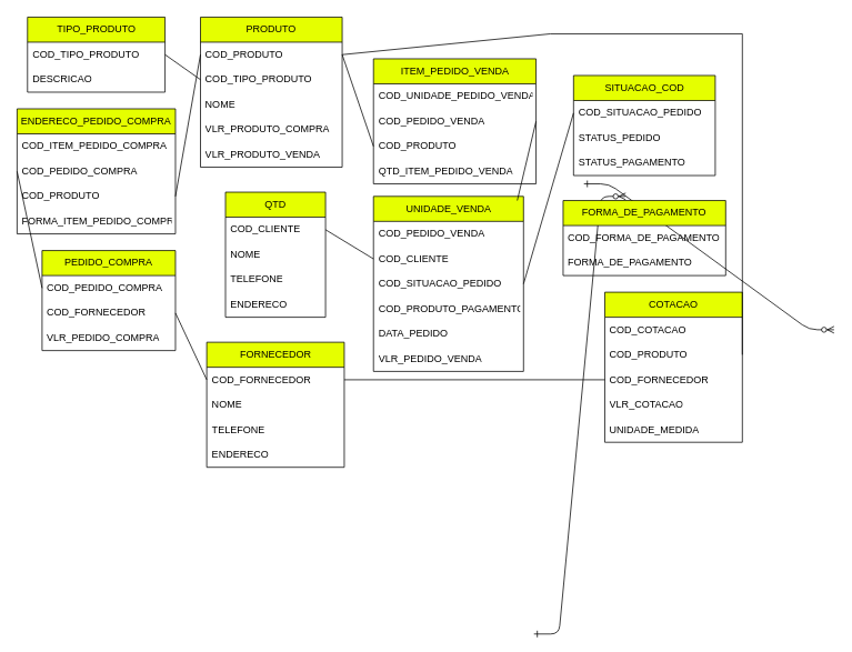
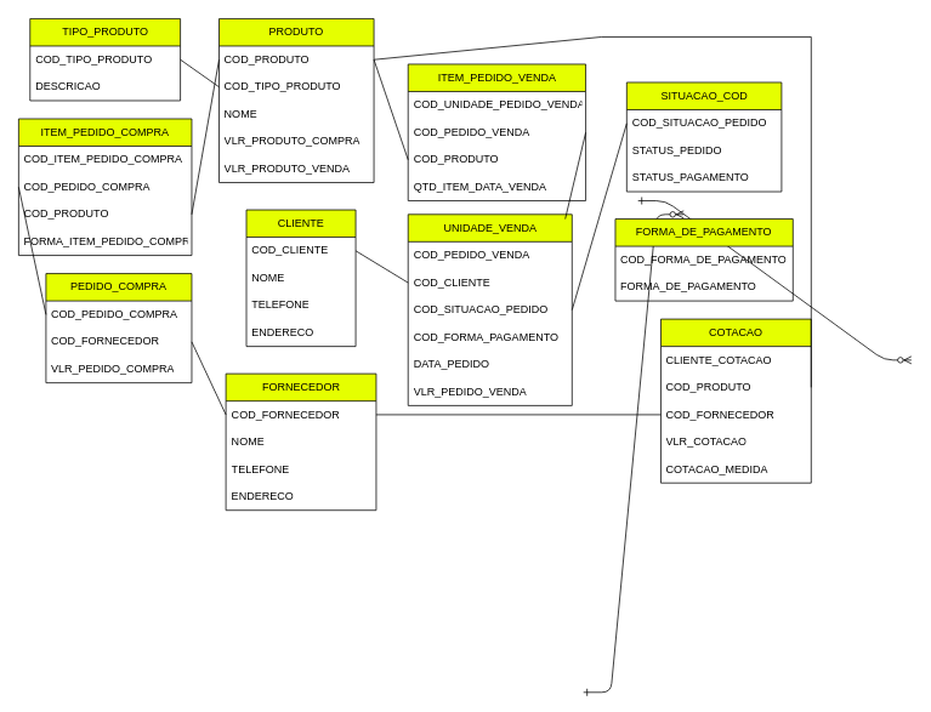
  <mxCell id="0" />
  <mxCell id="1" parent="0" />
  <mxCell id="2" value="" style="edgeStyle=entityRelationEdgeStyle;endArrow=ERzeroToMany;startArrow=ERone;endFill=1;startFill=0;" edge="1" parent="1"><mxGeometry width="100" height="100" relative="1" as="geometry"><mxPoint x="640" y="760" as="sourcePoint" /><mxPoint x="750" y="235" as="targetPoint" /></mxGeometry></mxCell>
  <mxCell id="3" value="" style="edgeStyle=entityRelationEdgeStyle;endArrow=ERzeroToMany;startArrow=ERone;endFill=1;startFill=0;" edge="1" parent="1"><mxGeometry width="100" height="100" relative="1" as="geometry"><mxPoint x="700" y="220" as="sourcePoint" /><mxPoint x="1000" y="395" as="targetPoint" /></mxGeometry></mxCell>
  <mxCell id="4" value="UNIDADE_VENDA" style="swimlane;fontStyle=0;childLayout=stackLayout;horizontal=1;startSize=30;horizontalStack=0;resizeParent=1;resizeParentMax=0;resizeLast=0;collapsible=1;marginBottom=0;whiteSpace=wrap;html=1;fillColor=#E5FF00;" vertex="1" parent="1"><mxGeometry x="447.5" y="235" width="180" height="210" as="geometry" /></mxCell>
  <mxCell id="5" value="COD_PEDIDO_VENDA" style="text;strokeColor=none;fillColor=none;align=left;verticalAlign=middle;spacingLeft=4;spacingRight=4;overflow=hidden;points=[[0,0.5],[1,0.5]];portConstraint=eastwest;rotatable=0;whiteSpace=wrap;html=1;" vertex="1" parent="4"><mxGeometry y="30" width="180" height="30" as="geometry" /></mxCell>
  <mxCell id="6" value="COD_CLIENTE" style="text;strokeColor=none;fillColor=none;align=left;verticalAlign=middle;spacingLeft=4;spacingRight=4;overflow=hidden;points=[[0,0.5],[1,0.5]];portConstraint=eastwest;rotatable=0;whiteSpace=wrap;html=1;" vertex="1" parent="4"><mxGeometry y="60" width="180" height="30" as="geometry" /></mxCell>
  <mxCell id="7" value="&lt;font style=&quot;vertical-align: inherit;&quot;&gt;&lt;font style=&quot;vertical-align: inherit;&quot;&gt;COD_SITUACAO_PEDIDO&lt;/font&gt;&lt;/font&gt;" style="text;strokeColor=none;fillColor=none;align=left;verticalAlign=middle;spacingLeft=4;spacingRight=4;overflow=hidden;points=[[0,0.5],[1,0.5]];portConstraint=eastwest;rotatable=0;whiteSpace=wrap;html=1;" vertex="1" parent="4"><mxGeometry y="90" width="180" height="30" as="geometry" /></mxCell>
- <mxCell id="8" value="COD_PRODUTO_PAGAMENTO" style="text;strokeColor=none;fillColor=none;align=left;verticalAlign=middle;spacingLeft=4;spacingRight=4;overflow=hidden;points=[[0,0.5],[1,0.5]];portConstraint=eastwest;rotatable=0;whiteSpace=wrap;html=1;" vertex="1" parent="4"><mxGeometry y="120" width="180" height="30" as="geometry" /></mxCell>
+ <mxCell id="8" value="COD_FORMA_PAGAMENTO" style="text;strokeColor=none;fillColor=none;align=left;verticalAlign=middle;spacingLeft=4;spacingRight=4;overflow=hidden;points=[[0,0.5],[1,0.5]];portConstraint=eastwest;rotatable=0;whiteSpace=wrap;html=1;" vertex="1" parent="4"><mxGeometry y="120" width="180" height="30" as="geometry" /></mxCell>
  <mxCell id="9" value="DATA_PEDIDO" style="text;strokeColor=none;fillColor=none;align=left;verticalAlign=middle;spacingLeft=4;spacingRight=4;overflow=hidden;points=[[0,0.5],[1,0.5]];portConstraint=eastwest;rotatable=0;whiteSpace=wrap;html=1;" vertex="1" parent="4"><mxGeometry y="150" width="180" height="30" as="geometry" /></mxCell>
  <mxCell id="10" value="VLR_PEDIDO_VENDA" style="text;strokeColor=none;fillColor=none;align=left;verticalAlign=middle;spacingLeft=4;spacingRight=4;overflow=hidden;points=[[0,0.5],[1,0.5]];portConstraint=eastwest;rotatable=0;whiteSpace=wrap;html=1;" vertex="1" parent="4"><mxGeometry y="180" width="180" height="30" as="geometry" /></mxCell>
- <mxCell id="11" value="QTD" style="swimlane;fontStyle=0;childLayout=stackLayout;horizontal=1;startSize=30;horizontalStack=0;resizeParent=1;resizeParentMax=0;resizeLast=0;collapsible=1;marginBottom=0;whiteSpace=wrap;html=1;fillColor=#E5FF00;" vertex="1" parent="1"><mxGeometry x="270" y="230" width="120" height="150" as="geometry" /></mxCell>
+ <mxCell id="11" value="CLIENTE" style="swimlane;fontStyle=0;childLayout=stackLayout;horizontal=1;startSize=30;horizontalStack=0;resizeParent=1;resizeParentMax=0;resizeLast=0;collapsible=1;marginBottom=0;whiteSpace=wrap;html=1;fillColor=#E5FF00;" vertex="1" parent="1"><mxGeometry x="270" y="230" width="120" height="150" as="geometry" /></mxCell>
  <mxCell id="12" value="COD_CLIENTE" style="text;strokeColor=none;fillColor=none;align=left;verticalAlign=middle;spacingLeft=4;spacingRight=4;overflow=hidden;points=[[0,0.5],[1,0.5]];portConstraint=eastwest;rotatable=0;whiteSpace=wrap;html=1;" vertex="1" parent="11"><mxGeometry y="30" width="120" height="30" as="geometry" /></mxCell>
  <mxCell id="13" value="NOME" style="text;strokeColor=none;fillColor=none;align=left;verticalAlign=middle;spacingLeft=4;spacingRight=4;overflow=hidden;points=[[0,0.5],[1,0.5]];portConstraint=eastwest;rotatable=0;whiteSpace=wrap;html=1;" vertex="1" parent="11"><mxGeometry y="60" width="120" height="30" as="geometry" /></mxCell>
  <mxCell id="14" value="TELEFONE" style="text;strokeColor=none;fillColor=none;align=left;verticalAlign=middle;spacingLeft=4;spacingRight=4;overflow=hidden;points=[[0,0.5],[1,0.5]];portConstraint=eastwest;rotatable=0;whiteSpace=wrap;html=1;" vertex="1" parent="11"><mxGeometry y="90" width="120" height="30" as="geometry" /></mxCell>
  <mxCell id="15" value="ENDERECO" style="text;strokeColor=none;fillColor=none;align=left;verticalAlign=middle;spacingLeft=4;spacingRight=4;overflow=hidden;points=[[0,0.5],[1,0.5]];portConstraint=eastwest;rotatable=0;whiteSpace=wrap;html=1;" vertex="1" parent="11"><mxGeometry y="120" width="120" height="30" as="geometry" /></mxCell>
  <mxCell id="16" value="" style="endArrow=none;html=1;rounded=0;entryX=0;entryY=0.5;entryDx=0;entryDy=0;exitX=1;exitY=0.5;exitDx=0;exitDy=0;" edge="1" parent="1" source="12" target="6"><mxGeometry width="50" height="50" relative="1" as="geometry"><mxPoint x="680" y="380" as="sourcePoint" /><mxPoint x="730" y="330" as="targetPoint" /></mxGeometry></mxCell>
  <mxCell id="17" value="SITUACAO_COD" style="swimlane;fontStyle=0;childLayout=stackLayout;horizontal=1;startSize=30;horizontalStack=0;resizeParent=1;resizeParentMax=0;resizeLast=0;collapsible=1;marginBottom=0;whiteSpace=wrap;html=1;fillColor=#E5FF00;" vertex="1" parent="1"><mxGeometry x="687.5" y="90" width="170" height="120" as="geometry" /></mxCell>
  <mxCell id="18" value="COD_SITUACAO_PEDIDO" style="text;strokeColor=none;fillColor=none;align=left;verticalAlign=middle;spacingLeft=4;spacingRight=4;overflow=hidden;points=[[0,0.5],[1,0.5]];portConstraint=eastwest;rotatable=0;whiteSpace=wrap;html=1;" vertex="1" parent="17"><mxGeometry y="30" width="170" height="30" as="geometry" /></mxCell>
  <mxCell id="19" value="STATUS_PEDIDO" style="text;strokeColor=none;fillColor=none;align=left;verticalAlign=middle;spacingLeft=4;spacingRight=4;overflow=hidden;points=[[0,0.5],[1,0.5]];portConstraint=eastwest;rotatable=0;whiteSpace=wrap;html=1;" vertex="1" parent="17"><mxGeometry y="60" width="170" height="30" as="geometry" /></mxCell>
  <mxCell id="20" value="STATUS_PAGAMENTO" style="text;strokeColor=none;fillColor=none;align=left;verticalAlign=middle;spacingLeft=4;spacingRight=4;overflow=hidden;points=[[0,0.5],[1,0.5]];portConstraint=eastwest;rotatable=0;whiteSpace=wrap;html=1;" vertex="1" parent="17"><mxGeometry y="90" width="170" height="30" as="geometry" /></mxCell>
  <mxCell id="21" value="" style="endArrow=none;html=1;rounded=0;entryX=1;entryY=0.5;entryDx=0;entryDy=0;exitX=0;exitY=0.5;exitDx=0;exitDy=0;" edge="1" parent="1" source="18" target="7"><mxGeometry width="50" height="50" relative="1" as="geometry"><mxPoint x="430" y="245" as="sourcePoint" /><mxPoint x="450" y="275" as="targetPoint" /></mxGeometry></mxCell>
  <mxCell id="22" value="FORMA_DE_PAGAMENTO" style="swimlane;fontStyle=0;childLayout=stackLayout;horizontal=1;startSize=30;horizontalStack=0;resizeParent=1;resizeParentMax=0;resizeLast=0;collapsible=1;marginBottom=0;whiteSpace=wrap;html=1;fillColor=#E5FF00;" vertex="1" parent="1"><mxGeometry x="675" y="240" width="195" height="90" as="geometry" /></mxCell>
  <mxCell id="23" value="COD_FORMA_DE_PAGAMENTO" style="text;strokeColor=none;fillColor=none;align=left;verticalAlign=middle;spacingLeft=4;spacingRight=4;overflow=hidden;points=[[0,0.5],[1,0.5]];portConstraint=eastwest;rotatable=0;whiteSpace=wrap;html=1;" vertex="1" parent="22"><mxGeometry y="30" width="195" height="30" as="geometry" /></mxCell>
  <mxCell id="24" value="FORMA_DE_PAGAMENTO" style="text;strokeColor=none;fillColor=none;align=left;verticalAlign=middle;spacingLeft=4;spacingRight=4;overflow=hidden;points=[[0,0.5],[1,0.5]];portConstraint=eastwest;rotatable=0;whiteSpace=wrap;html=1;" vertex="1" parent="22"><mxGeometry y="60" width="195" height="30" as="geometry" /></mxCell>
  <mxCell id="25" value="PRODUTO" style="swimlane;fontStyle=0;childLayout=stackLayout;horizontal=1;startSize=30;horizontalStack=0;resizeParent=1;resizeParentMax=0;resizeLast=0;collapsible=1;marginBottom=0;whiteSpace=wrap;html=1;fillColor=#E5FF00;" vertex="1" parent="1"><mxGeometry x="240" y="20" width="170" height="180" as="geometry" /></mxCell>
  <mxCell id="26" value="COD_PRODUTO" style="text;strokeColor=none;fillColor=none;align=left;verticalAlign=middle;spacingLeft=4;spacingRight=4;overflow=hidden;points=[[0,0.5],[1,0.5]];portConstraint=eastwest;rotatable=0;whiteSpace=wrap;html=1;" vertex="1" parent="25"><mxGeometry y="30" width="170" height="30" as="geometry" /></mxCell>
  <mxCell id="27" value="COD_TIPO_PRODUTO" style="text;strokeColor=none;fillColor=none;align=left;verticalAlign=middle;spacingLeft=4;spacingRight=4;overflow=hidden;points=[[0,0.5],[1,0.5]];portConstraint=eastwest;rotatable=0;whiteSpace=wrap;html=1;" vertex="1" parent="25"><mxGeometry y="60" width="170" height="30" as="geometry" /></mxCell>
  <mxCell id="28" value="NOME" style="text;strokeColor=none;fillColor=none;align=left;verticalAlign=middle;spacingLeft=4;spacingRight=4;overflow=hidden;points=[[0,0.5],[1,0.5]];portConstraint=eastwest;rotatable=0;whiteSpace=wrap;html=1;" vertex="1" parent="25"><mxGeometry y="90" width="170" height="30" as="geometry" /></mxCell>
  <mxCell id="29" value="VLR_PRODUTO_COMPRA" style="text;strokeColor=none;fillColor=none;align=left;verticalAlign=middle;spacingLeft=4;spacingRight=4;overflow=hidden;points=[[0,0.5],[1,0.5]];portConstraint=eastwest;rotatable=0;whiteSpace=wrap;html=1;" vertex="1" parent="25"><mxGeometry y="120" width="170" height="30" as="geometry" /></mxCell>
  <mxCell id="30" value="VLR_PRODUTO_VENDA" style="text;strokeColor=none;fillColor=none;align=left;verticalAlign=middle;spacingLeft=4;spacingRight=4;overflow=hidden;points=[[0,0.5],[1,0.5]];portConstraint=eastwest;rotatable=0;whiteSpace=wrap;html=1;" vertex="1" parent="25"><mxGeometry y="150" width="170" height="30" as="geometry" /></mxCell>
  <mxCell id="31" value="ITEM_PEDIDO_VENDA" style="swimlane;fontStyle=0;childLayout=stackLayout;horizontal=1;startSize=30;horizontalStack=0;resizeParent=1;resizeParentMax=0;resizeLast=0;collapsible=1;marginBottom=0;whiteSpace=wrap;html=1;fillColor=#E5FF00;" vertex="1" parent="1"><mxGeometry x="447.5" y="70" width="195" height="150" as="geometry" /></mxCell>
  <mxCell id="32" value="COD_UNIDADE_PEDIDO_VENDA" style="text;strokeColor=none;fillColor=none;align=left;verticalAlign=middle;spacingLeft=4;spacingRight=4;overflow=hidden;points=[[0,0.5],[1,0.5]];portConstraint=eastwest;rotatable=0;whiteSpace=wrap;html=1;" vertex="1" parent="31"><mxGeometry y="30" width="195" height="30" as="geometry" /></mxCell>
  <mxCell id="33" value="COD_PEDIDO_VENDA" style="text;strokeColor=none;fillColor=none;align=left;verticalAlign=middle;spacingLeft=4;spacingRight=4;overflow=hidden;points=[[0,0.5],[1,0.5]];portConstraint=eastwest;rotatable=0;whiteSpace=wrap;html=1;" vertex="1" parent="31"><mxGeometry y="60" width="195" height="30" as="geometry" /></mxCell>
  <mxCell id="34" value="COD_PRODUTO" style="text;strokeColor=none;fillColor=none;align=left;verticalAlign=middle;spacingLeft=4;spacingRight=4;overflow=hidden;points=[[0,0.5],[1,0.5]];portConstraint=eastwest;rotatable=0;whiteSpace=wrap;html=1;" vertex="1" parent="31"><mxGeometry y="90" width="195" height="30" as="geometry" /></mxCell>
- <mxCell id="35" value="QTD_ITEM_PEDIDO_VENDA" style="text;strokeColor=none;fillColor=none;align=left;verticalAlign=middle;spacingLeft=4;spacingRight=4;overflow=hidden;points=[[0,0.5],[1,0.5]];portConstraint=eastwest;rotatable=0;whiteSpace=wrap;html=1;" vertex="1" parent="31"><mxGeometry y="120" width="195" height="30" as="geometry" /></mxCell>
+ <mxCell id="35" value="QTD_ITEM_DATA_VENDA" style="text;strokeColor=none;fillColor=none;align=left;verticalAlign=middle;spacingLeft=4;spacingRight=4;overflow=hidden;points=[[0,0.5],[1,0.5]];portConstraint=eastwest;rotatable=0;whiteSpace=wrap;html=1;" vertex="1" parent="31"><mxGeometry y="120" width="195" height="30" as="geometry" /></mxCell>
  <mxCell id="36" value="FORNECEDOR" style="swimlane;fontStyle=0;childLayout=stackLayout;horizontal=1;startSize=30;horizontalStack=0;resizeParent=1;resizeParentMax=0;resizeLast=0;collapsible=1;marginBottom=0;whiteSpace=wrap;html=1;fillColor=#E5FF00;" vertex="1" parent="1"><mxGeometry x="247.5" y="410" width="165" height="150" as="geometry" /></mxCell>
  <mxCell id="37" value="COD_FORNECEDOR" style="text;strokeColor=none;fillColor=none;align=left;verticalAlign=middle;spacingLeft=4;spacingRight=4;overflow=hidden;points=[[0,0.5],[1,0.5]];portConstraint=eastwest;rotatable=0;whiteSpace=wrap;html=1;" vertex="1" parent="36"><mxGeometry y="30" width="165" height="30" as="geometry" /></mxCell>
  <mxCell id="38" value="NOME" style="text;strokeColor=none;fillColor=none;align=left;verticalAlign=middle;spacingLeft=4;spacingRight=4;overflow=hidden;points=[[0,0.5],[1,0.5]];portConstraint=eastwest;rotatable=0;whiteSpace=wrap;html=1;" vertex="1" parent="36"><mxGeometry y="60" width="165" height="30" as="geometry" /></mxCell>
  <mxCell id="39" value="TELEFONE" style="text;strokeColor=none;fillColor=none;align=left;verticalAlign=middle;spacingLeft=4;spacingRight=4;overflow=hidden;points=[[0,0.5],[1,0.5]];portConstraint=eastwest;rotatable=0;whiteSpace=wrap;html=1;" vertex="1" parent="36"><mxGeometry y="90" width="165" height="30" as="geometry" /></mxCell>
  <mxCell id="40" value="ENDERECO" style="text;strokeColor=none;fillColor=none;align=left;verticalAlign=middle;spacingLeft=4;spacingRight=4;overflow=hidden;points=[[0,0.5],[1,0.5]];portConstraint=eastwest;rotatable=0;whiteSpace=wrap;html=1;" vertex="1" parent="36"><mxGeometry y="120" width="165" height="30" as="geometry" /></mxCell>
  <mxCell id="41" value="" style="endArrow=none;html=1;rounded=0;entryX=0;entryY=0.5;entryDx=0;entryDy=0;exitX=1;exitY=0.5;exitDx=0;exitDy=0;" edge="1" parent="1" source="26" target="34"><mxGeometry width="50" height="50" relative="1" as="geometry"><mxPoint x="420" y="410" as="sourcePoint" /><mxPoint x="450" y="275" as="targetPoint" /></mxGeometry></mxCell>
  <mxCell id="42" value="" style="endArrow=none;html=1;rounded=0;entryX=1;entryY=0.5;entryDx=0;entryDy=0;" edge="1" parent="1" target="33"><mxGeometry width="50" height="50" relative="1" as="geometry"><mxPoint x="620" y="240" as="sourcePoint" /><mxPoint x="450" y="275" as="targetPoint" /></mxGeometry></mxCell>
  <mxCell id="43" value="PEDIDO_COMPRA" style="swimlane;fontStyle=0;childLayout=stackLayout;horizontal=1;startSize=30;horizontalStack=0;resizeParent=1;resizeParentMax=0;resizeLast=0;collapsible=1;marginBottom=0;whiteSpace=wrap;html=1;fillColor=#E5FF00;" vertex="1" parent="1"><mxGeometry x="50" y="300" width="160" height="120" as="geometry" /></mxCell>
  <mxCell id="44" value="COD_PEDIDO_COMPRA" style="text;strokeColor=none;fillColor=none;align=left;verticalAlign=middle;spacingLeft=4;spacingRight=4;overflow=hidden;points=[[0,0.5],[1,0.5]];portConstraint=eastwest;rotatable=0;whiteSpace=wrap;html=1;" vertex="1" parent="43"><mxGeometry y="30" width="160" height="30" as="geometry" /></mxCell>
  <mxCell id="45" value="COD_FORNECEDOR" style="text;strokeColor=none;fillColor=none;align=left;verticalAlign=middle;spacingLeft=4;spacingRight=4;overflow=hidden;points=[[0,0.5],[1,0.5]];portConstraint=eastwest;rotatable=0;whiteSpace=wrap;html=1;" vertex="1" parent="43"><mxGeometry y="60" width="160" height="30" as="geometry" /></mxCell>
  <mxCell id="46" value="VLR_PEDIDO_COMPRA" style="text;strokeColor=none;fillColor=none;align=left;verticalAlign=middle;spacingLeft=4;spacingRight=4;overflow=hidden;points=[[0,0.5],[1,0.5]];portConstraint=eastwest;rotatable=0;whiteSpace=wrap;html=1;" vertex="1" parent="43"><mxGeometry y="90" width="160" height="30" as="geometry" /></mxCell>
- <mxCell id="47" value="ENDERECO_PEDIDO_COMPRA" style="swimlane;fontStyle=0;childLayout=stackLayout;horizontal=1;startSize=30;horizontalStack=0;resizeParent=1;resizeParentMax=0;resizeLast=0;collapsible=1;marginBottom=0;whiteSpace=wrap;html=1;fillColor=#E5FF00;" vertex="1" parent="1"><mxGeometry x="20" y="130" width="190" height="150" as="geometry" /></mxCell>
+ <mxCell id="47" value="ITEM_PEDIDO_COMPRA" style="swimlane;fontStyle=0;childLayout=stackLayout;horizontal=1;startSize=30;horizontalStack=0;resizeParent=1;resizeParentMax=0;resizeLast=0;collapsible=1;marginBottom=0;whiteSpace=wrap;html=1;fillColor=#E5FF00;" vertex="1" parent="1"><mxGeometry x="20" y="130" width="190" height="150" as="geometry" /></mxCell>
  <mxCell id="48" value="COD_ITEM_PEDIDO_COMPRA" style="text;strokeColor=none;fillColor=none;align=left;verticalAlign=middle;spacingLeft=4;spacingRight=4;overflow=hidden;points=[[0,0.5],[1,0.5]];portConstraint=eastwest;rotatable=0;whiteSpace=wrap;html=1;" vertex="1" parent="47"><mxGeometry y="30" width="190" height="30" as="geometry" /></mxCell>
  <mxCell id="49" value="COD_PEDIDO_COMPRA" style="text;strokeColor=none;fillColor=none;align=left;verticalAlign=middle;spacingLeft=4;spacingRight=4;overflow=hidden;points=[[0,0.5],[1,0.5]];portConstraint=eastwest;rotatable=0;whiteSpace=wrap;html=1;" vertex="1" parent="47"><mxGeometry y="60" width="190" height="30" as="geometry" /></mxCell>
  <mxCell id="50" value="COD_PRODUTO" style="text;strokeColor=none;fillColor=none;align=left;verticalAlign=middle;spacingLeft=4;spacingRight=4;overflow=hidden;points=[[0,0.5],[1,0.5]];portConstraint=eastwest;rotatable=0;whiteSpace=wrap;html=1;" vertex="1" parent="47"><mxGeometry y="90" width="190" height="30" as="geometry" /></mxCell>
  <mxCell id="51" value="FORMA_ITEM_PEDIDO_COMPRA" style="text;strokeColor=none;fillColor=none;align=left;verticalAlign=middle;spacingLeft=4;spacingRight=4;overflow=hidden;points=[[0,0.5],[1,0.5]];portConstraint=eastwest;rotatable=0;whiteSpace=wrap;html=1;" vertex="1" parent="47"><mxGeometry y="120" width="190" height="30" as="geometry" /></mxCell>
  <mxCell id="52" value="" style="endArrow=none;html=1;rounded=0;entryX=1;entryY=0.5;entryDx=0;entryDy=0;exitX=0;exitY=0.5;exitDx=0;exitDy=0;" edge="1" parent="1" source="37" target="45"><mxGeometry width="50" height="50" relative="1" as="geometry"><mxPoint x="680" y="320" as="sourcePoint" /><mxPoint x="730" y="270" as="targetPoint" /></mxGeometry></mxCell>
  <mxCell id="53" value="" style="endArrow=none;html=1;rounded=0;entryX=0;entryY=0.5;entryDx=0;entryDy=0;exitX=0;exitY=0.5;exitDx=0;exitDy=0;" edge="1" parent="1" source="44" target="49"><mxGeometry width="50" height="50" relative="1" as="geometry"><mxPoint x="243" y="505" as="sourcePoint" /><mxPoint x="260" y="435" as="targetPoint" /></mxGeometry></mxCell>
  <mxCell id="54" value="" style="endArrow=none;html=1;rounded=0;entryX=0;entryY=0.5;entryDx=0;entryDy=0;exitX=1;exitY=0.5;exitDx=0;exitDy=0;" edge="1" parent="1" source="50" target="26"><mxGeometry width="50" height="50" relative="1" as="geometry"><mxPoint x="260" y="405" as="sourcePoint" /><mxPoint x="230" y="315" as="targetPoint" /></mxGeometry></mxCell>
  <mxCell id="55" value="TIPO_PRODUTO" style="swimlane;fontStyle=0;childLayout=stackLayout;horizontal=1;startSize=30;horizontalStack=0;resizeParent=1;resizeParentMax=0;resizeLast=0;collapsible=1;marginBottom=0;whiteSpace=wrap;html=1;fillColor=#E5FF00;" vertex="1" parent="1"><mxGeometry x="32.5" y="20" width="165" height="90" as="geometry" /></mxCell>
  <mxCell id="56" value="COD_TIPO_PRODUTO" style="text;strokeColor=none;fillColor=none;align=left;verticalAlign=middle;spacingLeft=4;spacingRight=4;overflow=hidden;points=[[0,0.5],[1,0.5]];portConstraint=eastwest;rotatable=0;whiteSpace=wrap;html=1;" vertex="1" parent="55"><mxGeometry y="30" width="165" height="30" as="geometry" /></mxCell>
  <mxCell id="57" value="DESCRICAO" style="text;strokeColor=none;fillColor=none;align=left;verticalAlign=middle;spacingLeft=4;spacingRight=4;overflow=hidden;points=[[0,0.5],[1,0.5]];portConstraint=eastwest;rotatable=0;whiteSpace=wrap;html=1;" vertex="1" parent="55"><mxGeometry y="60" width="165" height="30" as="geometry" /></mxCell>
  <mxCell id="58" value="COTACAO" style="swimlane;fontStyle=0;childLayout=stackLayout;horizontal=1;startSize=30;horizontalStack=0;resizeParent=1;resizeParentMax=0;resizeLast=0;collapsible=1;marginBottom=0;whiteSpace=wrap;html=1;fillColor=#E5FF00;" vertex="1" parent="1"><mxGeometry x="725" y="350" width="165" height="180" as="geometry" /></mxCell>
- <mxCell id="59" value="COD_COTACAO" style="text;strokeColor=none;fillColor=none;align=left;verticalAlign=middle;spacingLeft=4;spacingRight=4;overflow=hidden;points=[[0,0.5],[1,0.5]];portConstraint=eastwest;rotatable=0;whiteSpace=wrap;html=1;" vertex="1" parent="58"><mxGeometry y="30" width="165" height="30" as="geometry" /></mxCell>
+ <mxCell id="59" value="CLIENTE_COTACAO" style="text;strokeColor=none;fillColor=none;align=left;verticalAlign=middle;spacingLeft=4;spacingRight=4;overflow=hidden;points=[[0,0.5],[1,0.5]];portConstraint=eastwest;rotatable=0;whiteSpace=wrap;html=1;" vertex="1" parent="58"><mxGeometry y="30" width="165" height="30" as="geometry" /></mxCell>
  <mxCell id="60" value="COD_PRODUTO" style="text;strokeColor=none;fillColor=none;align=left;verticalAlign=middle;spacingLeft=4;spacingRight=4;overflow=hidden;points=[[0,0.5],[1,0.5]];portConstraint=eastwest;rotatable=0;whiteSpace=wrap;html=1;" vertex="1" parent="58"><mxGeometry y="60" width="165" height="30" as="geometry" /></mxCell>
  <mxCell id="61" value="COD_FORNECEDOR" style="text;strokeColor=none;fillColor=none;align=left;verticalAlign=middle;spacingLeft=4;spacingRight=4;overflow=hidden;points=[[0,0.5],[1,0.5]];portConstraint=eastwest;rotatable=0;whiteSpace=wrap;html=1;" vertex="1" parent="58"><mxGeometry y="90" width="165" height="30" as="geometry" /></mxCell>
  <mxCell id="62" value="VLR_COTACAO" style="text;strokeColor=none;fillColor=none;align=left;verticalAlign=middle;spacingLeft=4;spacingRight=4;overflow=hidden;points=[[0,0.5],[1,0.5]];portConstraint=eastwest;rotatable=0;whiteSpace=wrap;html=1;" vertex="1" parent="58"><mxGeometry y="120" width="165" height="30" as="geometry" /></mxCell>
- <mxCell id="63" value="UNIDADE_MEDIDA" style="text;strokeColor=none;fillColor=none;align=left;verticalAlign=middle;spacingLeft=4;spacingRight=4;overflow=hidden;points=[[0,0.5],[1,0.5]];portConstraint=eastwest;rotatable=0;whiteSpace=wrap;html=1;" vertex="1" parent="58"><mxGeometry y="150" width="165" height="30" as="geometry" /></mxCell>
+ <mxCell id="63" value="COTACAO_MEDIDA" style="text;strokeColor=none;fillColor=none;align=left;verticalAlign=middle;spacingLeft=4;spacingRight=4;overflow=hidden;points=[[0,0.5],[1,0.5]];portConstraint=eastwest;rotatable=0;whiteSpace=wrap;html=1;" vertex="1" parent="58"><mxGeometry y="150" width="165" height="30" as="geometry" /></mxCell>
  <mxCell id="64" value="" style="endArrow=none;html=1;rounded=0;exitX=1;exitY=0.5;exitDx=0;exitDy=0;entryX=0;entryY=0.5;entryDx=0;entryDy=0;" edge="1" parent="1" source="56" target="27"><mxGeometry width="50" height="50" relative="1" as="geometry"><mxPoint x="220" y="255" as="sourcePoint" /><mxPoint x="260" y="100" as="targetPoint" /></mxGeometry></mxCell>
  <mxCell id="65" value="" style="endArrow=none;html=1;rounded=0;entryX=1;entryY=0.5;entryDx=0;entryDy=0;exitX=1;exitY=0.5;exitDx=0;exitDy=0;" edge="1" parent="1" source="60" target="26"><mxGeometry width="50" height="50" relative="1" as="geometry"><mxPoint x="673" y="245" as="sourcePoint" /><mxPoint x="630" y="335" as="targetPoint" /><Array as="points"><mxPoint x="890" y="40" /><mxPoint x="660" y="40" /></Array></mxGeometry></mxCell>
  <mxCell id="66" value="" style="endArrow=none;html=1;rounded=0;entryX=1;entryY=0.5;entryDx=0;entryDy=0;exitX=0;exitY=0.5;exitDx=0;exitDy=0;" edge="1" parent="1" source="61" target="37"><mxGeometry width="50" height="50" relative="1" as="geometry"><mxPoint x="685" y="405" as="sourcePoint" /><mxPoint x="420" y="75" as="targetPoint" /></mxGeometry></mxCell>
